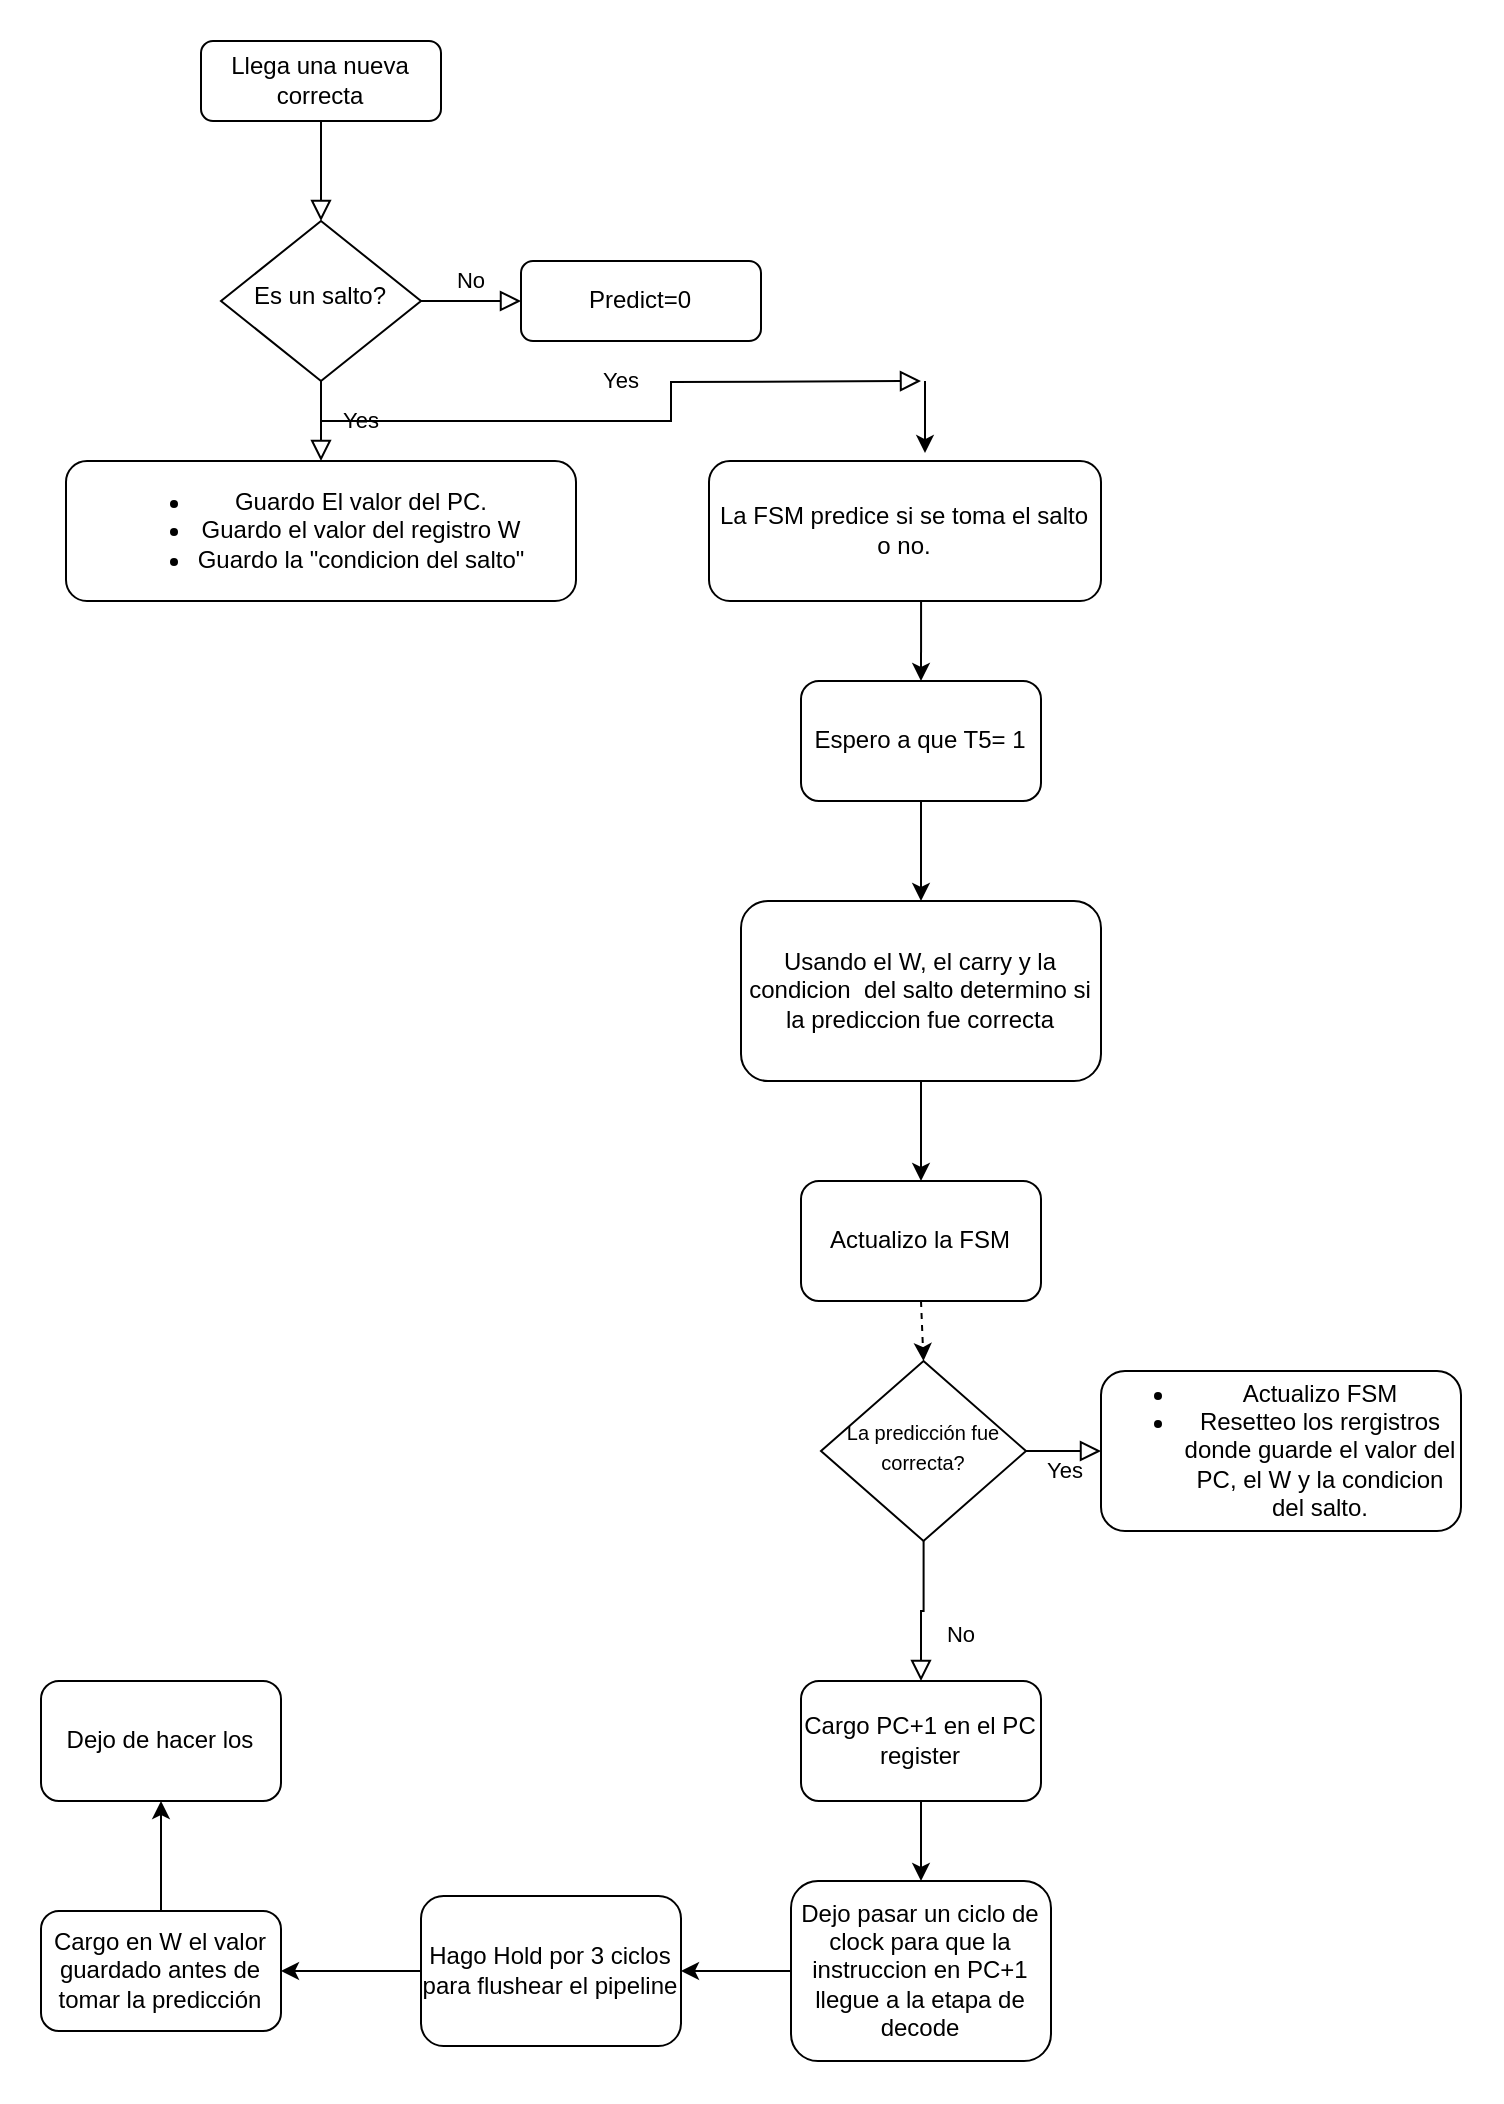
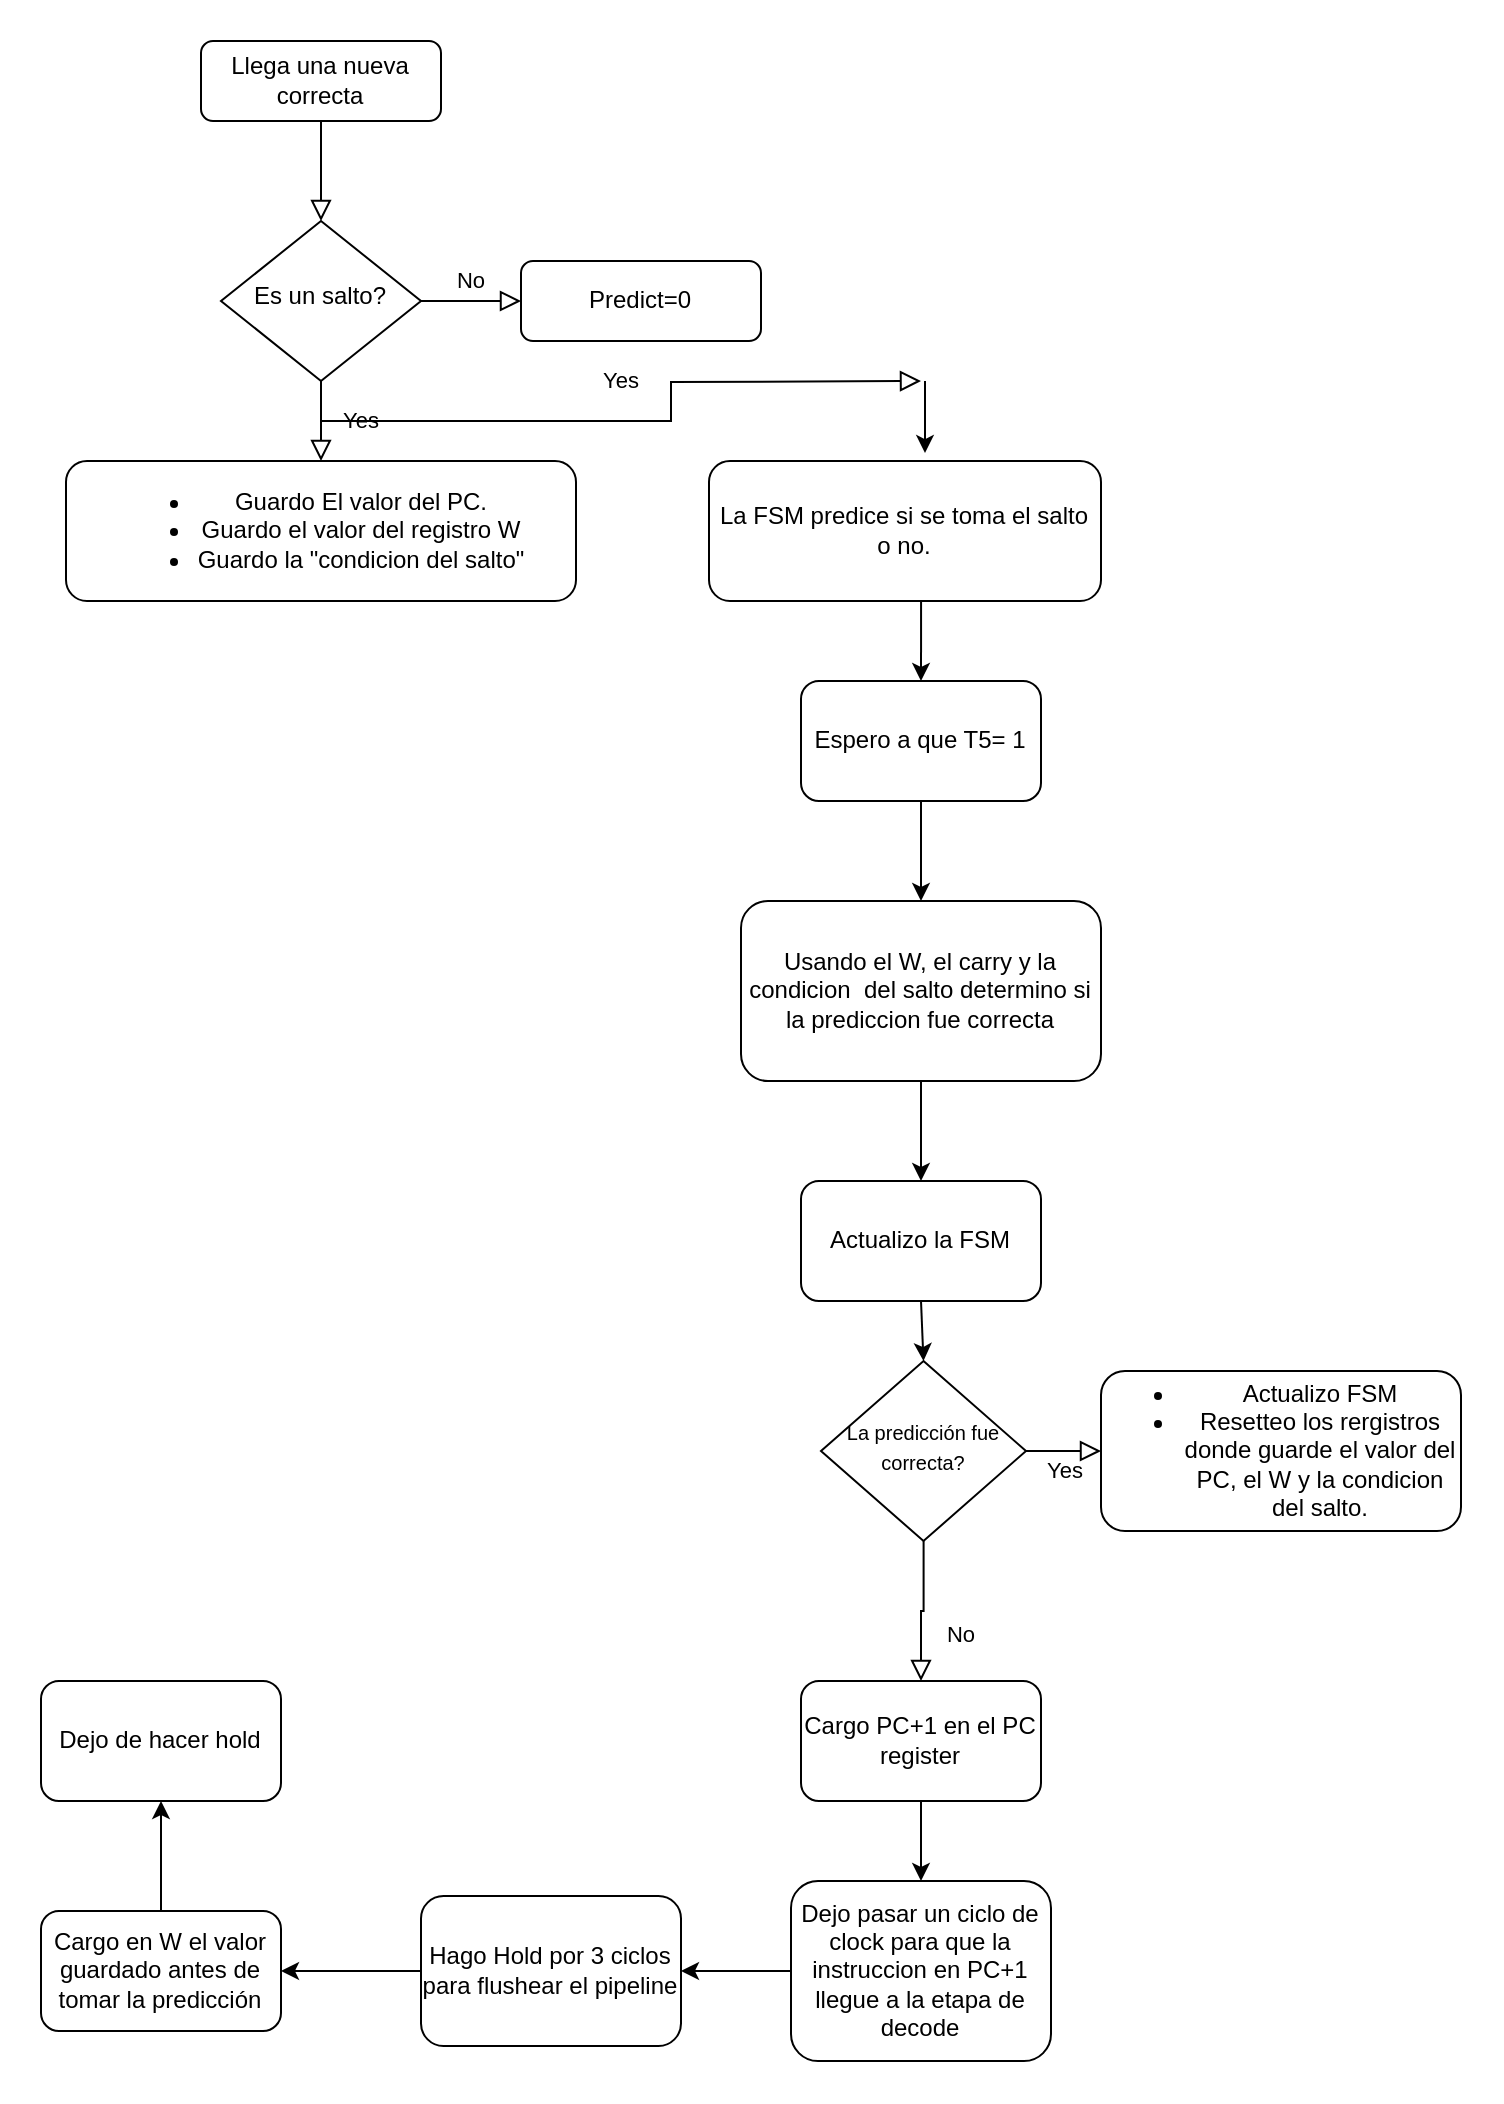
  <mxCell id="0" />
  <mxCell id="1" parent="0" />
  <mxCell id="2" value="" style="rounded=0;html=1;jettySize=auto;orthogonalLoop=1;fontSize=11;endArrow=block;endFill=0;endSize=8;strokeWidth=1;shadow=0;labelBackgroundColor=none;edgeStyle=orthogonalEdgeStyle;" parent="1" source="3" target="6" edge="1"><mxGeometry relative="1" as="geometry" /></mxCell>
  <mxCell id="3" value="Llega una nueva correcta" style="rounded=1;whiteSpace=wrap;html=1;fontSize=12;glass=0;strokeWidth=1;shadow=0;" parent="1" vertex="1"><mxGeometry x="100" y="20" width="120" height="40" as="geometry" /></mxCell>
  <mxCell id="4" value="Yes" style="rounded=0;html=1;jettySize=auto;orthogonalLoop=1;fontSize=11;endArrow=block;endFill=0;endSize=8;strokeWidth=1;shadow=0;labelBackgroundColor=none;edgeStyle=orthogonalEdgeStyle;entryX=0.5;entryY=0;entryDx=0;entryDy=0;" parent="1" source="6" target="12" edge="1"><mxGeometry y="20" relative="1" as="geometry"><mxPoint as="offset" /><mxPoint x="160" y="220" as="targetPoint" /></mxGeometry></mxCell>
  <mxCell id="5" value="No" style="edgeStyle=orthogonalEdgeStyle;rounded=0;html=1;jettySize=auto;orthogonalLoop=1;fontSize=11;endArrow=block;endFill=0;endSize=8;strokeWidth=1;shadow=0;labelBackgroundColor=none;" parent="1" source="6" target="7" edge="1"><mxGeometry y="10" relative="1" as="geometry"><mxPoint as="offset" /></mxGeometry></mxCell>
  <mxCell id="6" value="Es un salto?" style="rhombus;whiteSpace=wrap;html=1;shadow=0;fontFamily=Helvetica;fontSize=12;align=center;strokeWidth=1;spacing=6;spacingTop=-4;" parent="1" vertex="1"><mxGeometry x="110" y="110" width="100" height="80" as="geometry" /></mxCell>
  <mxCell id="7" value="Predict=0" style="rounded=1;whiteSpace=wrap;html=1;fontSize=12;glass=0;strokeWidth=1;shadow=0;" parent="1" vertex="1"><mxGeometry x="260" y="130" width="120" height="40" as="geometry" /></mxCell>
  <mxCell id="8" value="No" style="rounded=0;html=1;jettySize=auto;orthogonalLoop=1;fontSize=11;endArrow=block;endFill=0;endSize=8;strokeWidth=1;shadow=0;labelBackgroundColor=none;edgeStyle=orthogonalEdgeStyle;entryX=0.5;entryY=0;entryDx=0;entryDy=0;" parent="1" source="10" target="23" edge="1"><mxGeometry x="0.333" y="20" relative="1" as="geometry"><mxPoint as="offset" /><mxPoint x="472.2" y="840" as="targetPoint" /></mxGeometry></mxCell>
  <mxCell id="9" value="Yes" style="edgeStyle=orthogonalEdgeStyle;rounded=0;html=1;jettySize=auto;orthogonalLoop=1;fontSize=11;endArrow=block;endFill=0;endSize=8;strokeWidth=1;shadow=0;labelBackgroundColor=none;" parent="1" source="10" target="11" edge="1"><mxGeometry y="10" relative="1" as="geometry"><mxPoint as="offset" /></mxGeometry></mxCell>
  <mxCell id="10" value="&lt;font style=&quot;font-size: 10px&quot;&gt;La predicción fue correcta?&lt;/font&gt;" style="rhombus;whiteSpace=wrap;html=1;shadow=0;fontFamily=Helvetica;fontSize=12;align=center;strokeWidth=1;spacing=6;spacingTop=-4;" parent="1" vertex="1"><mxGeometry x="410" y="680" width="102.5" height="90" as="geometry" /></mxCell>
  <mxCell id="11" value="&lt;ul&gt;&lt;li&gt;Actualizo FSM&lt;/li&gt;&lt;li&gt;Resetteo los rergistros donde guarde el valor del PC, el W y la condicion del salto.&lt;/li&gt;&lt;/ul&gt;" style="rounded=1;whiteSpace=wrap;html=1;fontSize=12;glass=0;strokeWidth=1;shadow=0;" parent="1" vertex="1"><mxGeometry x="550" y="685" width="180" height="80" as="geometry" /></mxCell>
  <mxCell id="12" value="&lt;ul&gt;&lt;li&gt;Guardo El valor del PC.&lt;/li&gt;&lt;li&gt;Guardo el valor del registro W&lt;/li&gt;&lt;li&gt;Guardo la &quot;condicion del salto&quot;&lt;/li&gt;&lt;/ul&gt;" style="rounded=1;whiteSpace=wrap;html=1;" vertex="1" parent="1"><mxGeometry x="32.5" y="230" width="255" height="70" as="geometry" /></mxCell>
  <mxCell id="13" value="La FSM predice si se toma el salto o no." style="rounded=1;whiteSpace=wrap;html=1;" vertex="1" parent="1"><mxGeometry x="354" y="230" width="196" height="70" as="geometry" /></mxCell>
  <mxCell id="14" value="" style="endArrow=classic;html=1;entryX=0.551;entryY=-0.057;entryDx=0;entryDy=0;entryPerimeter=0;" edge="1" parent="1" target="13"><mxGeometry width="50" height="50" relative="1" as="geometry"><mxPoint x="462" y="190" as="sourcePoint" /><mxPoint x="280" y="290" as="targetPoint" /></mxGeometry></mxCell>
  <mxCell id="15" value="Yes" style="rounded=0;html=1;jettySize=auto;orthogonalLoop=1;fontSize=11;endArrow=block;endFill=0;endSize=8;strokeWidth=1;shadow=0;labelBackgroundColor=none;edgeStyle=orthogonalEdgeStyle;exitX=0.5;exitY=1;exitDx=0;exitDy=0;" edge="1" parent="1" source="6"><mxGeometry y="20" relative="1" as="geometry"><mxPoint as="offset" /><mxPoint x="220" y="190" as="sourcePoint" /><mxPoint x="460" y="190" as="targetPoint" /></mxGeometry></mxCell>
  <mxCell id="16" value="Espero a que T5= 1" style="rounded=1;whiteSpace=wrap;html=1;" vertex="1" parent="1"><mxGeometry x="400" y="340" width="120" height="60" as="geometry" /></mxCell>
  <mxCell id="17" value="" style="endArrow=classic;html=1;exitX=0.541;exitY=1;exitDx=0;exitDy=0;exitPerimeter=0;entryX=0.5;entryY=0;entryDx=0;entryDy=0;" edge="1" parent="1" source="13" target="16"><mxGeometry width="50" height="50" relative="1" as="geometry"><mxPoint x="230" y="440" as="sourcePoint" /><mxPoint x="280" y="390" as="targetPoint" /></mxGeometry></mxCell>
  <mxCell id="18" value="Usando el W, el carry y la condicion&amp;nbsp; del salto determino si la prediccion fue correcta" style="rounded=1;whiteSpace=wrap;html=1;" vertex="1" parent="1"><mxGeometry x="370" y="450" width="180" height="90" as="geometry" /></mxCell>
  <mxCell id="19" value="" style="endArrow=classic;html=1;exitX=0.5;exitY=1;exitDx=0;exitDy=0;" edge="1" parent="1" source="16" target="18"><mxGeometry width="50" height="50" relative="1" as="geometry"><mxPoint x="250" y="440" as="sourcePoint" /><mxPoint x="300" y="390" as="targetPoint" /></mxGeometry></mxCell>
  <mxCell id="20" value="Actualizo la FSM" style="rounded=1;whiteSpace=wrap;html=1;" vertex="1" parent="1"><mxGeometry x="400" y="590" width="120" height="60" as="geometry" /></mxCell>
  <mxCell id="21" value="" style="endArrow=classic;html=1;exitX=0.5;exitY=1;exitDx=0;exitDy=0;" edge="1" parent="1" source="18" target="20"><mxGeometry width="50" height="50" relative="1" as="geometry"><mxPoint x="280" y="740" as="sourcePoint" /><mxPoint x="330" y="690" as="targetPoint" /></mxGeometry></mxCell>
- <mxCell id="22" value="" style="endArrow=classic;html=1;exitX=0.5;exitY=1;exitDx=0;exitDy=0;entryX=0.5;entryY=0;entryDx=0;entryDy=0;dashed=1;" edge="1" parent="1" source="20" target="10"><mxGeometry width="50" height="50" relative="1" as="geometry"><mxPoint x="280" y="740" as="sourcePoint" /><mxPoint x="330" y="690" as="targetPoint" /></mxGeometry></mxCell>
+ <mxCell id="22" value="" style="endArrow=classic;html=1;exitX=0.5;exitY=1;exitDx=0;exitDy=0;entryX=0.5;entryY=0;entryDx=0;entryDy=0;" edge="1" parent="1" source="20" target="10"><mxGeometry width="50" height="50" relative="1" as="geometry"><mxPoint x="280" y="740" as="sourcePoint" /><mxPoint x="330" y="690" as="targetPoint" /></mxGeometry></mxCell>
  <mxCell id="23" value="&lt;div&gt;Cargo PC+1 en el PC register&lt;/div&gt;" style="rounded=1;whiteSpace=wrap;html=1;" vertex="1" parent="1"><mxGeometry x="400" y="840" width="120" height="60" as="geometry" /></mxCell>
  <mxCell id="24" value="Dejo pasar un ciclo de clock para que la instruccion en PC+1 llegue a la etapa de decode" style="rounded=1;whiteSpace=wrap;html=1;" vertex="1" parent="1"><mxGeometry x="395" y="940" width="130" height="90" as="geometry" /></mxCell>
  <mxCell id="25" value="" style="endArrow=classic;html=1;exitX=0.5;exitY=1;exitDx=0;exitDy=0;" edge="1" parent="1" source="23" target="24"><mxGeometry width="50" height="50" relative="1" as="geometry"><mxPoint x="280" y="1140" as="sourcePoint" /><mxPoint x="330" y="1090" as="targetPoint" /></mxGeometry></mxCell>
  <mxCell id="26" value="Hago Hold por 3 ciclos para flushear el pipeline" style="rounded=1;whiteSpace=wrap;html=1;" vertex="1" parent="1"><mxGeometry x="210" y="947.5" width="130" height="75" as="geometry" /></mxCell>
  <mxCell id="27" value="" style="endArrow=classic;html=1;exitX=0;exitY=0.5;exitDx=0;exitDy=0;entryX=1;entryY=0.5;entryDx=0;entryDy=0;" edge="1" parent="1" source="24" target="26"><mxGeometry width="50" height="50" relative="1" as="geometry"><mxPoint x="280" y="870" as="sourcePoint" /><mxPoint x="330" y="820" as="targetPoint" /></mxGeometry></mxCell>
  <mxCell id="28" value="" style="endArrow=classic;html=1;exitX=0;exitY=0.5;exitDx=0;exitDy=0;" edge="1" parent="1" source="26" target="29"><mxGeometry width="50" height="50" relative="1" as="geometry"><mxPoint x="280" y="870" as="sourcePoint" /><mxPoint x="170" y="985" as="targetPoint" /></mxGeometry></mxCell>
  <mxCell id="29" value="Cargo en W el valor guardado antes de tomar la predicción" style="rounded=1;whiteSpace=wrap;html=1;" vertex="1" parent="1"><mxGeometry x="20" y="955" width="120" height="60" as="geometry" /></mxCell>
  <mxCell id="30" value="" style="endArrow=classic;html=1;exitX=0.5;exitY=0;exitDx=0;exitDy=0;" edge="1" parent="1" source="29" target="31"><mxGeometry width="50" height="50" relative="1" as="geometry"><mxPoint x="280" y="930" as="sourcePoint" /><mxPoint x="80" y="890" as="targetPoint" /></mxGeometry></mxCell>
- <mxCell id="31" value="Dejo de hacer los" style="rounded=1;whiteSpace=wrap;html=1;" vertex="1" parent="1"><mxGeometry x="20" y="840" width="120" height="60" as="geometry" /></mxCell>
+ <mxCell id="31" value="Dejo de hacer hold" style="rounded=1;whiteSpace=wrap;html=1;" vertex="1" parent="1"><mxGeometry x="20" y="840" width="120" height="60" as="geometry" /></mxCell>
